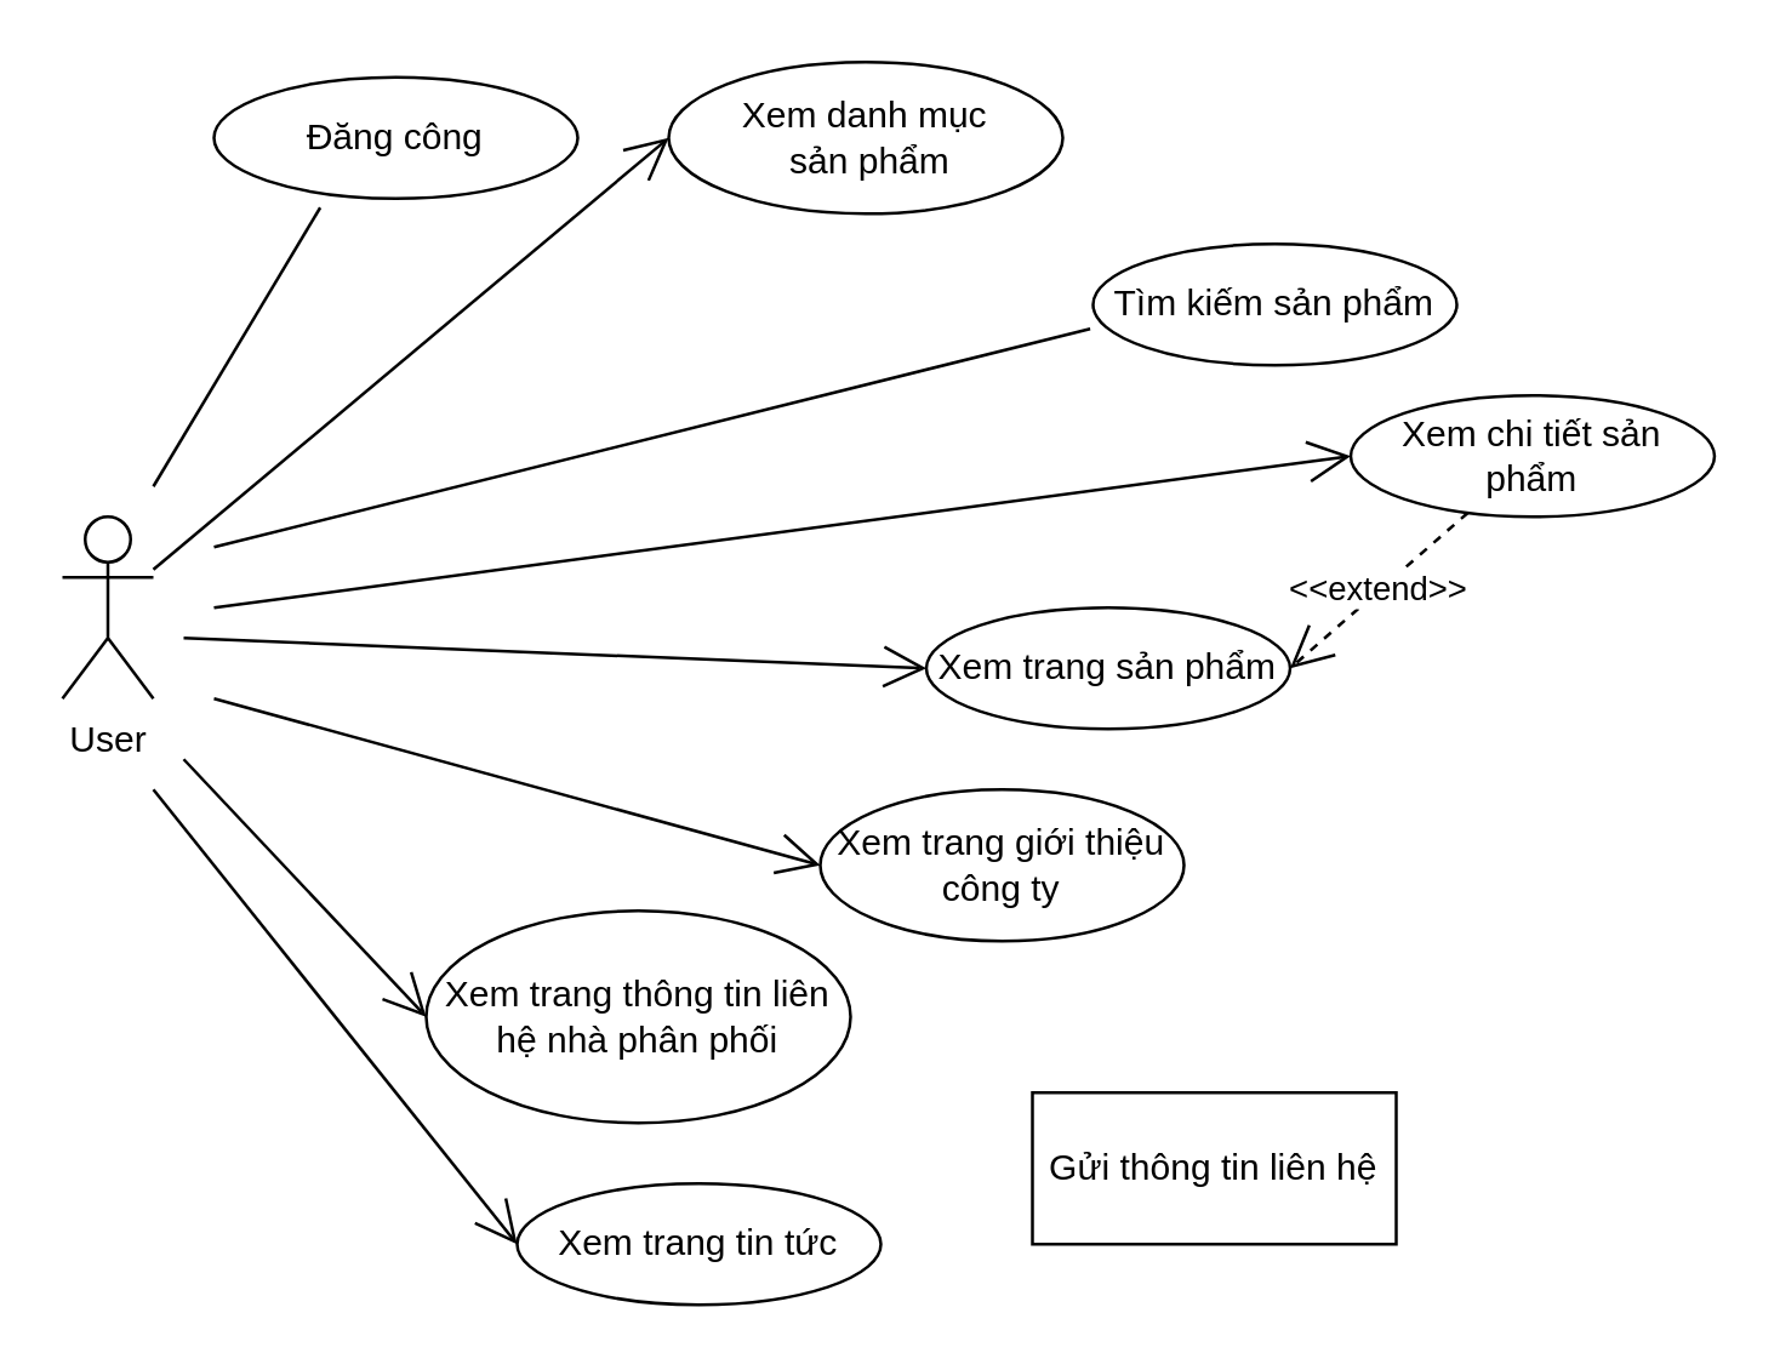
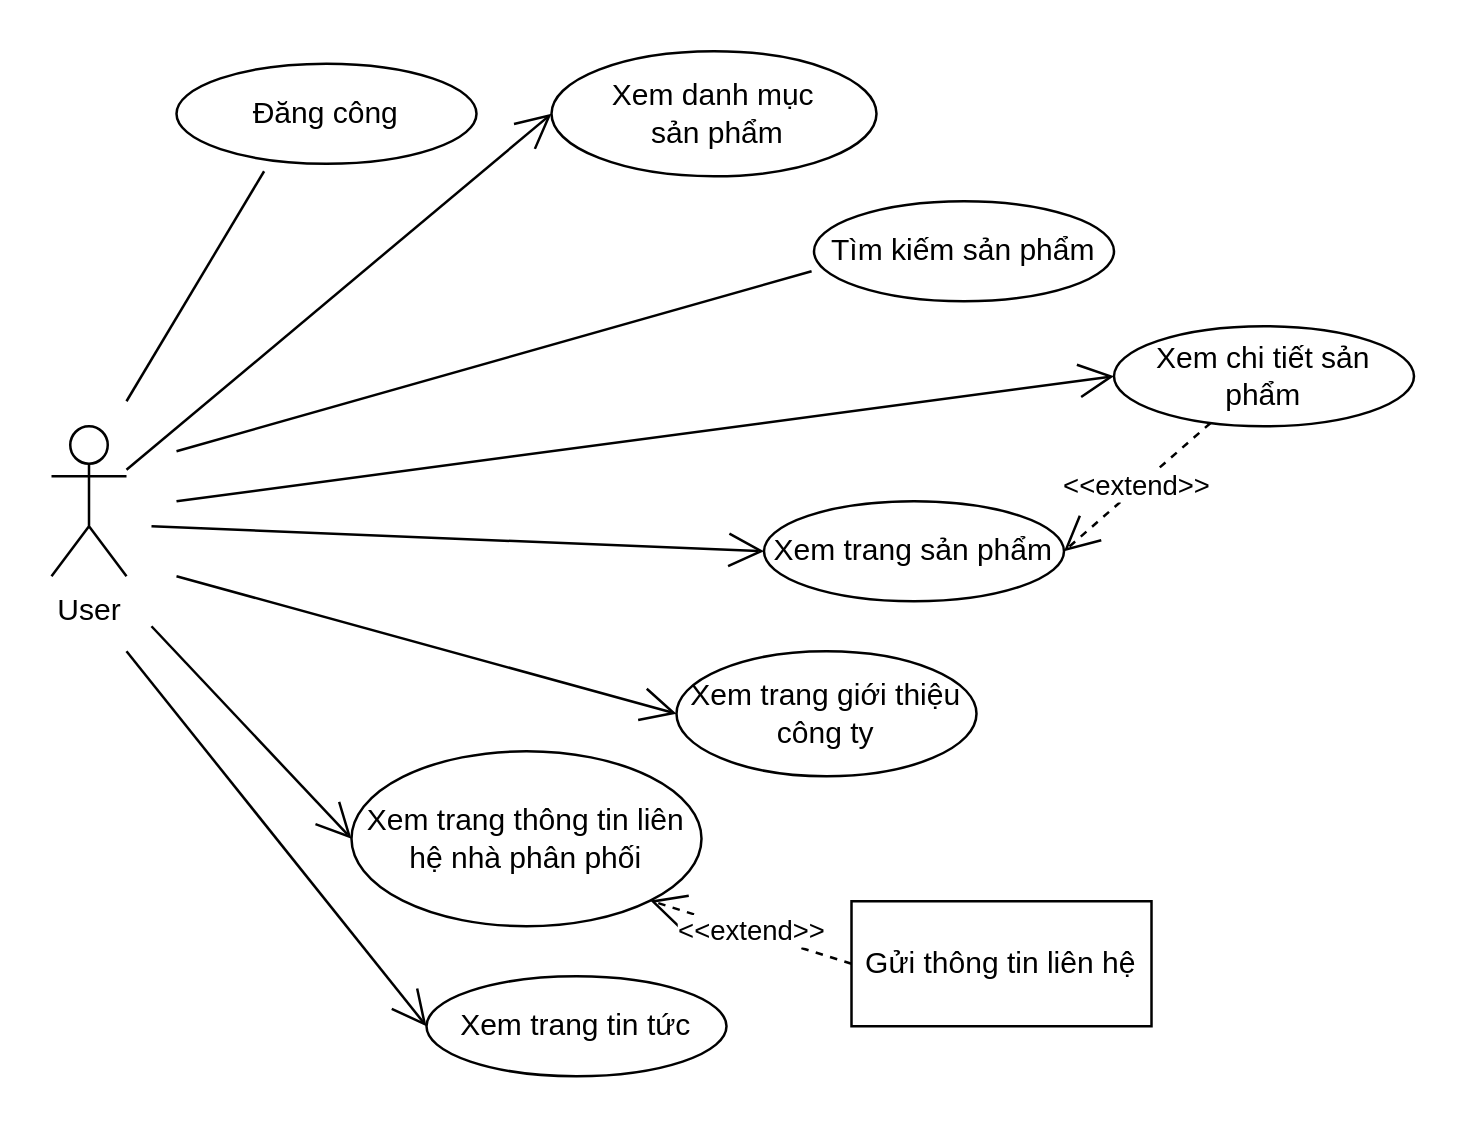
  <mxCell id="0" />
  <mxCell id="1" parent="0" />
  <mxCell id="2" value="User&lt;br&gt;" style="shape=umlActor;verticalLabelPosition=bottom;verticalAlign=top;html=1;outlineConnect=0;" parent="1" vertex="1"><mxGeometry x="20" y="170" width="30" height="60" as="geometry" /></mxCell>
  <mxCell id="3" value="Xem chi tiết sản phẩm" style="ellipse;whiteSpace=wrap;html=1;" parent="1" vertex="1"><mxGeometry x="445" y="130" width="120" height="40" as="geometry" /></mxCell>
  <mxCell id="4" value="Xem trang sản phẩm" style="ellipse;whiteSpace=wrap;html=1;" parent="1" vertex="1"><mxGeometry x="305" y="200" width="120" height="40" as="geometry" /></mxCell>
  <mxCell id="5" value="Xem trang tin tức" style="ellipse;whiteSpace=wrap;html=1;" parent="1" vertex="1"><mxGeometry x="170" y="390" width="120" height="40" as="geometry" /></mxCell>
  <mxCell id="6" value="Xem trang thông tin liên hệ nhà phân phối" style="ellipse;whiteSpace=wrap;html=1;" parent="1" vertex="1"><mxGeometry x="140" y="300" width="140" height="70" as="geometry" /></mxCell>
  <mxCell id="7" value="Gửi thông tin liên hệ" style="whiteSpace=wrap;html=1;rounded=0;" parent="1" vertex="1"><mxGeometry x="340" y="360" width="120" height="50" as="geometry" /></mxCell>
+ <mxCell id="8" value="&amp;lt;&amp;lt;extend&amp;gt;&amp;gt;" style="endArrow=open;endSize=12;dashed=1;html=1;exitX=0;exitY=0.5;exitDx=0;exitDy=0;entryX=1;entryY=1;entryDx=0;entryDy=0;" parent="1" source="7" target="6" edge="1"><mxGeometry width="160" relative="1" as="geometry"><mxPoint x="14" y="529" as="sourcePoint" /><mxPoint x="230.001" y="440.769" as="targetPoint" /></mxGeometry></mxCell>
  <mxCell id="9" value="Xem trang giới thiệu công ty" style="ellipse;whiteSpace=wrap;html=1;" parent="1" vertex="1"><mxGeometry x="270" y="260" width="120" height="50" as="geometry" /></mxCell>
  <mxCell id="10" value="&amp;lt;&amp;lt;extend&amp;gt;&amp;gt;" style="endArrow=open;endSize=12;dashed=1;html=1;entryX=1;entryY=0.5;entryDx=0;entryDy=0;" parent="1" source="3" target="4" edge="1"><mxGeometry width="160" relative="1" as="geometry"><mxPoint x="480" y="122.5" as="sourcePoint" /><mxPoint x="450" y="215" as="targetPoint" /></mxGeometry></mxCell>
  <mxCell id="11" value="" style="endArrow=open;endFill=1;endSize=12;html=1;entryX=0;entryY=0.5;entryDx=0;entryDy=0;" parent="1" target="9" edge="1"><mxGeometry width="160" relative="1" as="geometry"><mxPoint x="70" y="230" as="sourcePoint" /><mxPoint x="180" y="110" as="targetPoint" /></mxGeometry></mxCell>
  <mxCell id="12" value="" style="endArrow=open;endFill=1;endSize=12;html=1;entryX=0;entryY=0.5;entryDx=0;entryDy=0;" parent="1" target="6" edge="1"><mxGeometry width="160" relative="1" as="geometry"><mxPoint x="60" y="250" as="sourcePoint" /><mxPoint x="150" y="235" as="targetPoint" /></mxGeometry></mxCell>
  <mxCell id="13" value="" style="endArrow=open;endFill=1;endSize=12;html=1;entryX=0;entryY=0.5;entryDx=0;entryDy=0;" parent="1" target="5" edge="1"><mxGeometry width="160" relative="1" as="geometry"><mxPoint x="50" y="260" as="sourcePoint" /><mxPoint x="155" y="315" as="targetPoint" /></mxGeometry></mxCell>
  <mxCell id="14" value="Đăng công" style="ellipse;whiteSpace=wrap;html=1;" parent="1" vertex="1"><mxGeometry x="70" y="25" width="120" height="40" as="geometry" /></mxCell>
  <mxCell id="15" value="" style="endArrow=none;html=1;entryX=0.292;entryY=1.075;entryDx=0;entryDy=0;entryPerimeter=0;" parent="1" target="14" edge="1"><mxGeometry width="50" height="50" relative="1" as="geometry"><mxPoint x="50" y="160" as="sourcePoint" /><mxPoint x="80" y="110" as="targetPoint" /><Array as="points" /></mxGeometry></mxCell>
- <mxCell id="16" value="Tìm kiếm sản phẩm" style="ellipse;whiteSpace=wrap;html=1;" parent="1" vertex="1"><mxGeometry x="360" y="80" width="120" height="40" as="geometry" /></mxCell>
+ <mxCell id="16" value="Tìm kiếm sản phẩm" style="ellipse;whiteSpace=wrap;html=1;" parent="1" vertex="1"><mxGeometry x="325" y="80" width="120" height="40" as="geometry" /></mxCell>
  <mxCell id="17" value="Xem danh mục&lt;br&gt;&amp;nbsp;sản phẩm" style="ellipse;whiteSpace=wrap;html=1;" parent="1" vertex="1"><mxGeometry x="220" y="20" width="130" height="50" as="geometry" /></mxCell>
  <mxCell id="18" value="" style="endArrow=open;endFill=1;endSize=12;html=1;entryX=0;entryY=0.5;entryDx=0;entryDy=0;" parent="1" target="4" edge="1"><mxGeometry width="160" relative="1" as="geometry"><mxPoint x="60" y="210" as="sourcePoint" /><mxPoint x="170" y="90" as="targetPoint" /></mxGeometry></mxCell>
  <mxCell id="19" value="" style="endArrow=open;endFill=1;endSize=12;html=1;entryX=0;entryY=0.5;entryDx=0;entryDy=0;" parent="1" target="3" edge="1"><mxGeometry width="160" relative="1" as="geometry"><mxPoint x="70" y="200" as="sourcePoint" /><mxPoint x="170" y="150" as="targetPoint" /></mxGeometry></mxCell>
  <mxCell id="20" value="" style="endArrow=none;html=1;entryX=-0.008;entryY=0.7;entryDx=0;entryDy=0;entryPerimeter=0;" edge="1" parent="1" target="16"><mxGeometry width="50" height="50" relative="1" as="geometry"><mxPoint x="70" y="180" as="sourcePoint" /><mxPoint x="165" y="45" as="targetPoint" /><Array as="points" /></mxGeometry></mxCell>
  <mxCell id="21" value="" style="endArrow=open;endFill=1;endSize=12;html=1;entryX=0;entryY=0.5;entryDx=0;entryDy=0;" edge="1" parent="1" source="2" target="17"><mxGeometry width="160" relative="1" as="geometry"><mxPoint x="70" y="210" as="sourcePoint" /><mxPoint x="170" y="200" as="targetPoint" /></mxGeometry></mxCell>
